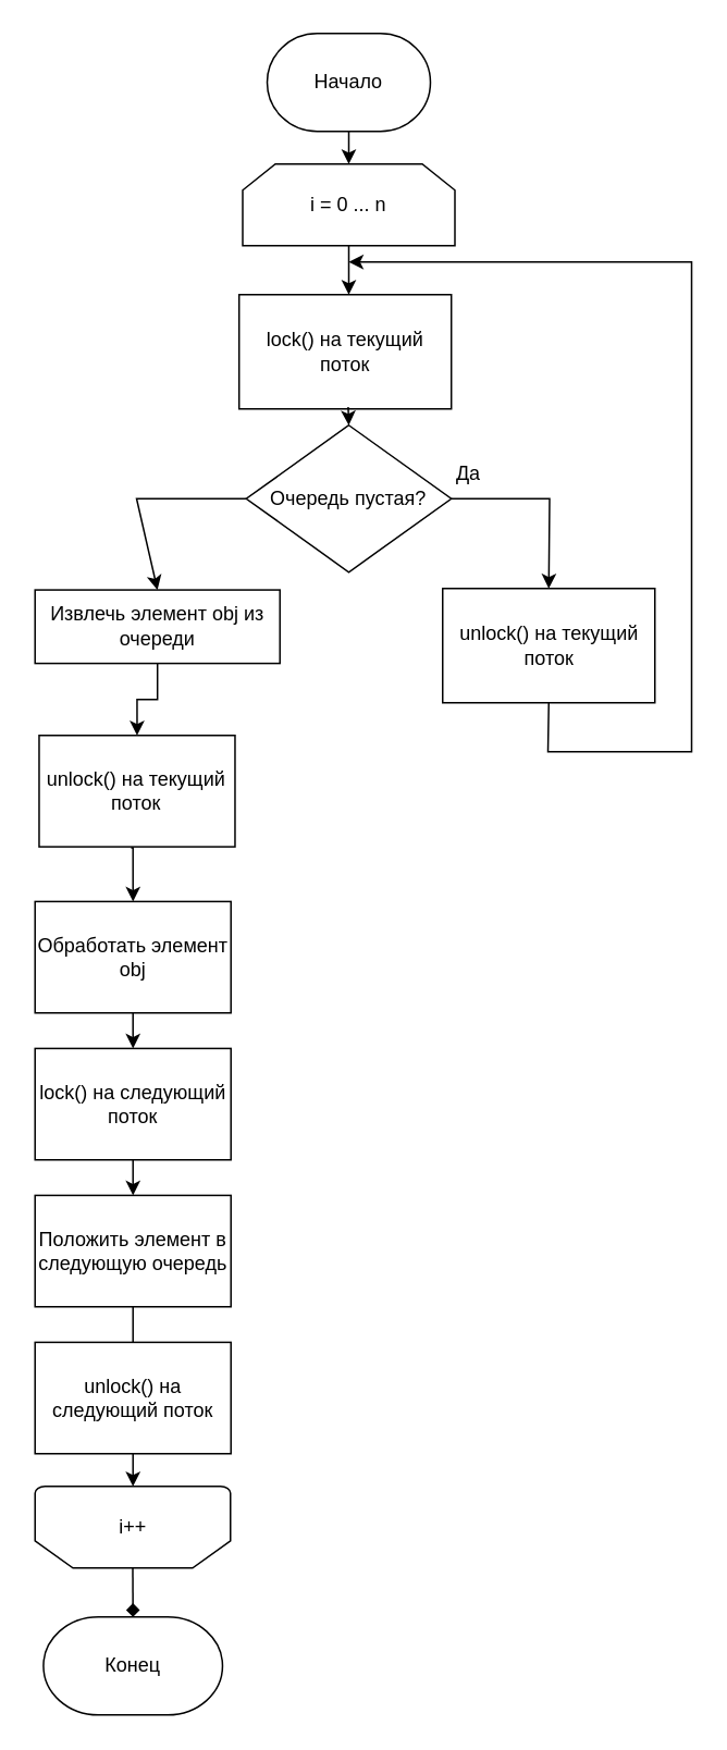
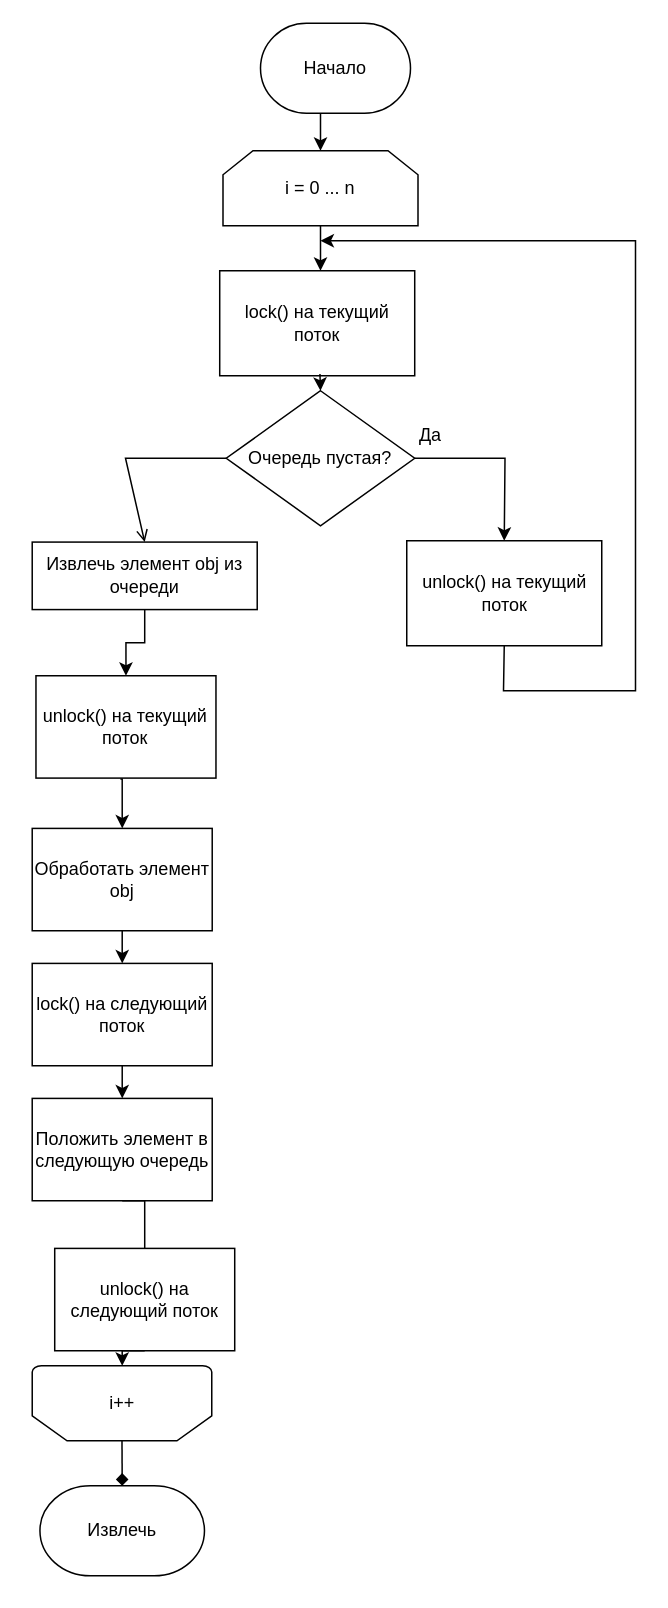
  <mxCell id="0" />
  <mxCell id="1" parent="0" />
  <mxCell id="2" style="edgeStyle=orthogonalEdgeStyle;rounded=0;orthogonalLoop=1;jettySize=auto;html=1;exitX=0.5;exitY=1;exitDx=0;exitDy=0;exitPerimeter=0;entryX=0.5;entryY=0;entryDx=0;entryDy=0;strokeWidth=1;" parent="1" source="3" edge="1"><mxGeometry relative="1" as="geometry"><mxPoint x="213" y="100" as="targetPoint" /></mxGeometry></mxCell>
- <mxCell id="3" value="Начало" style="strokeWidth=1;html=1;shape=mxgraph.flowchart.terminator;whiteSpace=wrap;rounded=0;" parent="1" vertex="1"><mxGeometry x="163" y="20" width="100" height="60" as="geometry" /></mxCell>
+ <mxCell id="3" value="Начало" style="strokeWidth=1;html=1;shape=mxgraph.flowchart.terminator;whiteSpace=wrap;rounded=0;" parent="1" vertex="1"><mxGeometry x="173" y="15" width="100" height="60" as="geometry" /></mxCell>
  <mxCell id="4" value="unlock() на текущий поток" style="rounded=0;whiteSpace=wrap;html=1;absoluteArcSize=1;arcSize=14;strokeWidth=1;" parent="1" vertex="1"><mxGeometry x="270.5" y="360" width="130" height="70" as="geometry" /></mxCell>
  <mxCell id="5" value="Да" style="text;html=1;align=center;verticalAlign=middle;resizable=0;points=[];autosize=1;strokeWidth=1;" parent="1" vertex="1"><mxGeometry x="270.5" y="280" width="30" height="20" as="geometry" /></mxCell>
  <mxCell id="6" value="lock() на текущий поток" style="rounded=0;whiteSpace=wrap;html=1;absoluteArcSize=1;arcSize=14;strokeWidth=1;" parent="1" vertex="1"><mxGeometry x="145.81" y="180" width="130" height="70" as="geometry" /></mxCell>
  <mxCell id="7" value="Очередь пустая?" style="strokeWidth=1;html=1;shape=mxgraph.flowchart.decision;whiteSpace=wrap;" parent="1" vertex="1"><mxGeometry x="150.18" y="260" width="125.63" height="90" as="geometry" /></mxCell>
  <mxCell id="8" value="i = 0 ... n" style="shape=loopLimit;whiteSpace=wrap;html=1;strokeWidth=1;" parent="1" vertex="1"><mxGeometry x="148" y="100" width="130" height="50" as="geometry" /></mxCell>
  <mxCell id="9" value="" style="endArrow=classic;html=1;rounded=0;strokeWidth=1;exitX=1;exitY=0.5;exitDx=0;exitDy=0;exitPerimeter=0;entryX=0.5;entryY=0;entryDx=0;entryDy=0;" parent="1" source="7" target="4" edge="1"><mxGeometry width="50" height="50" relative="1" as="geometry"><mxPoint x="333" y="320" as="sourcePoint" /><mxPoint x="353" y="300" as="targetPoint" /><Array as="points"><mxPoint x="336" y="305" /></Array></mxGeometry></mxCell>
  <mxCell id="10" value="" style="endArrow=classic;html=1;rounded=0;strokeWidth=1;exitX=0.5;exitY=1;exitDx=0;exitDy=0;" parent="1" source="8" edge="1"><mxGeometry width="50" height="50" relative="1" as="geometry"><mxPoint x="83" y="220" as="sourcePoint" /><mxPoint x="213" y="180" as="targetPoint" /></mxGeometry></mxCell>
  <mxCell id="11" value="" style="endArrow=classic;html=1;rounded=0;strokeWidth=1;exitX=0.514;exitY=0.984;exitDx=0;exitDy=0;entryX=0.5;entryY=0;entryDx=0;entryDy=0;entryPerimeter=0;exitPerimeter=0;" parent="1" source="6" target="7" edge="1"><mxGeometry width="50" height="50" relative="1" as="geometry"><mxPoint x="223" y="280" as="sourcePoint" /><mxPoint x="273" y="230" as="targetPoint" /></mxGeometry></mxCell>
  <mxCell id="12" value="" style="endArrow=classic;html=1;rounded=0;strokeWidth=1;exitX=0.5;exitY=1;exitDx=0;exitDy=0;" parent="1" source="4" edge="1"><mxGeometry width="50" height="50" relative="1" as="geometry"><mxPoint x="353" y="500" as="sourcePoint" /><mxPoint x="213" y="160" as="targetPoint" /><Array as="points"><mxPoint x="335" y="460" /><mxPoint x="383" y="460" /><mxPoint x="423" y="460" /><mxPoint x="423" y="160" /></Array></mxGeometry></mxCell>
  <mxCell id="13" style="edgeStyle=orthogonalEdgeStyle;rounded=0;orthogonalLoop=1;jettySize=auto;html=1;exitX=0.5;exitY=1;exitDx=0;exitDy=0;entryX=0.5;entryY=0;entryDx=0;entryDy=0;strokeWidth=1;" parent="1" source="14" target="24" edge="1"><mxGeometry relative="1" as="geometry" /></mxCell>
  <mxCell id="14" value="Извлечь элемент obj из очереди" style="rounded=0;whiteSpace=wrap;html=1;absoluteArcSize=1;arcSize=14;strokeWidth=1;" parent="1" vertex="1"><mxGeometry x="20.81" y="360.89" width="150" height="45" as="geometry" /></mxCell>
  <mxCell id="15" style="edgeStyle=orthogonalEdgeStyle;rounded=0;orthogonalLoop=1;jettySize=auto;html=1;exitX=0.5;exitY=1;exitDx=0;exitDy=0;strokeWidth=1;" parent="1" source="16" target="18" edge="1"><mxGeometry relative="1" as="geometry" /></mxCell>
  <mxCell id="16" value="Обработать элемент&lt;br&gt;obj" style="rounded=0;whiteSpace=wrap;html=1;absoluteArcSize=1;arcSize=14;strokeWidth=1;" parent="1" vertex="1"><mxGeometry x="20.81" y="551.77" width="120" height="68.23" as="geometry" /></mxCell>
  <mxCell id="17" style="edgeStyle=orthogonalEdgeStyle;rounded=0;orthogonalLoop=1;jettySize=auto;html=1;exitX=0.5;exitY=1;exitDx=0;exitDy=0;entryX=0.5;entryY=0;entryDx=0;entryDy=0;strokeWidth=1;" parent="1" source="18" target="20" edge="1"><mxGeometry relative="1" as="geometry" /></mxCell>
  <mxCell id="18" value="lock() на следующий поток" style="rounded=0;whiteSpace=wrap;html=1;absoluteArcSize=1;arcSize=14;strokeWidth=1;" parent="1" vertex="1"><mxGeometry x="20.81" y="641.77" width="120" height="68.23" as="geometry" /></mxCell>
  <mxCell id="19" style="edgeStyle=orthogonalEdgeStyle;rounded=0;orthogonalLoop=1;jettySize=auto;html=1;exitX=0.5;exitY=1;exitDx=0;exitDy=0;entryX=0.5;entryY=0;entryDx=0;entryDy=0;strokeWidth=1;endArrow=none;" parent="1" source="20" target="22" edge="1"><mxGeometry relative="1" as="geometry" /></mxCell>
  <mxCell id="20" value="Положить элемент в следующую очередь" style="rounded=0;whiteSpace=wrap;html=1;absoluteArcSize=1;arcSize=14;strokeWidth=1;" parent="1" vertex="1"><mxGeometry x="20.81" y="731.77" width="120" height="68.23" as="geometry" /></mxCell>
  <mxCell id="21" style="edgeStyle=orthogonalEdgeStyle;rounded=0;orthogonalLoop=1;jettySize=auto;html=1;exitX=0.5;exitY=1;exitDx=0;exitDy=0;entryX=0.5;entryY=0;entryDx=0;entryDy=0;strokeWidth=1;" parent="1" source="22" edge="1"><mxGeometry relative="1" as="geometry"><mxPoint x="80.81" y="910" as="targetPoint" /></mxGeometry></mxCell>
- <mxCell id="22" value="unlock() на следующий поток" style="rounded=0;whiteSpace=wrap;html=1;absoluteArcSize=1;arcSize=14;strokeWidth=1;" parent="1" vertex="1"><mxGeometry x="20.81" y="821.77" width="120" height="68.23" as="geometry" /></mxCell>
+ <mxCell id="22" value="unlock() на следующий поток" style="rounded=0;whiteSpace=wrap;html=1;absoluteArcSize=1;arcSize=14;strokeWidth=1;" parent="1" vertex="1"><mxGeometry x="35.81" y="831.77" width="120" height="68.23" as="geometry" /></mxCell>
  <mxCell id="23" style="edgeStyle=orthogonalEdgeStyle;rounded=0;orthogonalLoop=1;jettySize=auto;html=1;exitX=0.469;exitY=1.008;exitDx=0;exitDy=0;entryX=0.5;entryY=0;entryDx=0;entryDy=0;exitPerimeter=0;strokeWidth=1;" parent="1" source="24" target="16" edge="1"><mxGeometry relative="1" as="geometry"><mxPoint x="83.31" y="540" as="sourcePoint" /></mxGeometry></mxCell>
  <mxCell id="24" value="unlock() на текущий поток" style="rounded=0;whiteSpace=wrap;html=1;absoluteArcSize=1;arcSize=14;strokeWidth=1;" parent="1" vertex="1"><mxGeometry x="23.31" y="450" width="120" height="68.23" as="geometry" /></mxCell>
- <mxCell id="25" value="" style="endArrow=classic;html=1;rounded=0;strokeWidth=1;exitX=0;exitY=0.5;exitDx=0;exitDy=0;exitPerimeter=0;entryX=0.5;entryY=0;entryDx=0;entryDy=0;" parent="1" source="7" target="14" edge="1"><mxGeometry width="50" height="50" relative="1" as="geometry"><mxPoint y="340" as="sourcePoint" x="103" /><mxPoint x="153" y="290" as="targetPoint" /><Array as="points"><mxPoint x="83" y="305" /></Array></mxGeometry></mxCell>
+ <mxCell id="25" value="" style="endArrow=open;html=1;rounded=0;strokeWidth=1;exitX=0;exitY=0.5;exitDx=0;exitDy=0;exitPerimeter=0;entryX=0.5;entryY=0;entryDx=0;entryDy=0;" parent="1" source="7" target="14" edge="1"><mxGeometry width="50" height="50" relative="1" as="geometry"><mxPoint y="340" as="sourcePoint" x="103" /><mxPoint x="153" y="290" as="targetPoint" /><Array as="points"><mxPoint x="83" y="305" /></Array></mxGeometry></mxCell>
  <mxCell id="26" value="i++" style="strokeWidth=1;html=1;shape=mxgraph.flowchart.loop_limit;whiteSpace=wrap;direction=west;" parent="1" vertex="1"><mxGeometry x="20.81" y="910" width="119.69" height="50" as="geometry" /></mxCell>
- <mxCell id="27" value="Конец" style="strokeWidth=1;html=1;shape=mxgraph.flowchart.terminator;whiteSpace=wrap;rounded=0;" vertex="1" parent="1"><mxGeometry x="25.96" y="990" width="109.69" height="60" as="geometry" /></mxCell>
+ <mxCell id="27" value="Извлечь" style="strokeWidth=1;html=1;shape=mxgraph.flowchart.terminator;whiteSpace=wrap;rounded=0;" vertex="1" parent="1"><mxGeometry x="25.96" y="990" width="109.69" height="60" as="geometry" /></mxCell>
  <mxCell id="28" value="" style="endArrow=diamond;html=1;rounded=0;exitX=0.5;exitY=0;exitDx=0;exitDy=0;exitPerimeter=0;entryX=0.5;entryY=0;entryDx=0;entryDy=0;entryPerimeter=0;" edge="1" parent="1" source="26" target="27"><mxGeometry width="50" height="50" relative="1" as="geometry"><mxPoint x="193" y="970" as="sourcePoint" /><mxPoint x="243" y="920" as="targetPoint" /></mxGeometry></mxCell>
